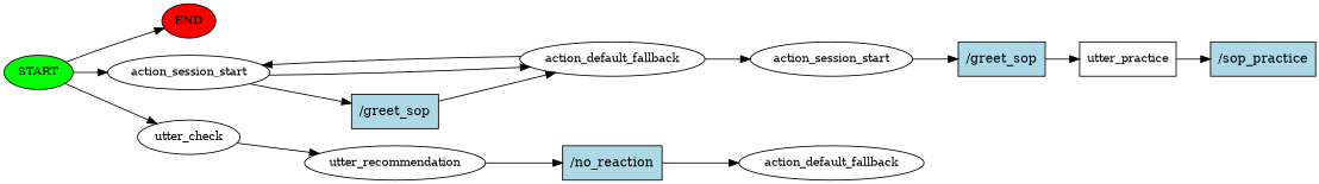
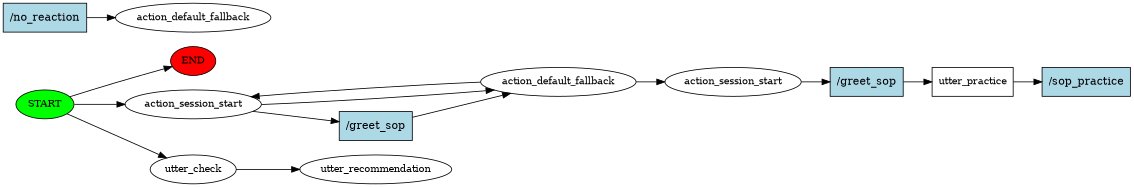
  digraph {
    rankdir=LR
    node [fontsize=12]
    n1 [fillcolor=green label=START style=filled]
    n2 [fillcolor=red label=END style=filled]
    n3 [label=action_session_start]
    n4 [label=utter_check]
    n5 [label=action_default_fallback]
    n6 [fillcolor=lightblue label="/greet_sop" shape=rect style=filled fontsize=""]
    n7 [label=action_session_start]
    n8 [fillcolor=lightblue label="/greet_sop" shape=rect style=filled fontsize=""]
    n9 [label=utter_practice shape=box]
    n10 [fillcolor=lightblue label="/sop_practice" shape=rect style=filled fontsize=""]
    n11 [label=utter_recommendation]
    n12 [fillcolor=lightblue label="/no_reaction" shape=rect style=filled fontsize=""]
    n13 [label=action_default_fallback]
    n1 -> n2
    n1 -> n3
    n1 -> n4
    n3 -> n5
    n3 -> n6
    n4 -> n11
    n5 -> n3
    n5 -> n7
    n6 -> n5
    n7 -> n8
    n8 -> n9
    n9 -> n10
-   n11 -> n12
    n12 -> n13
  }
